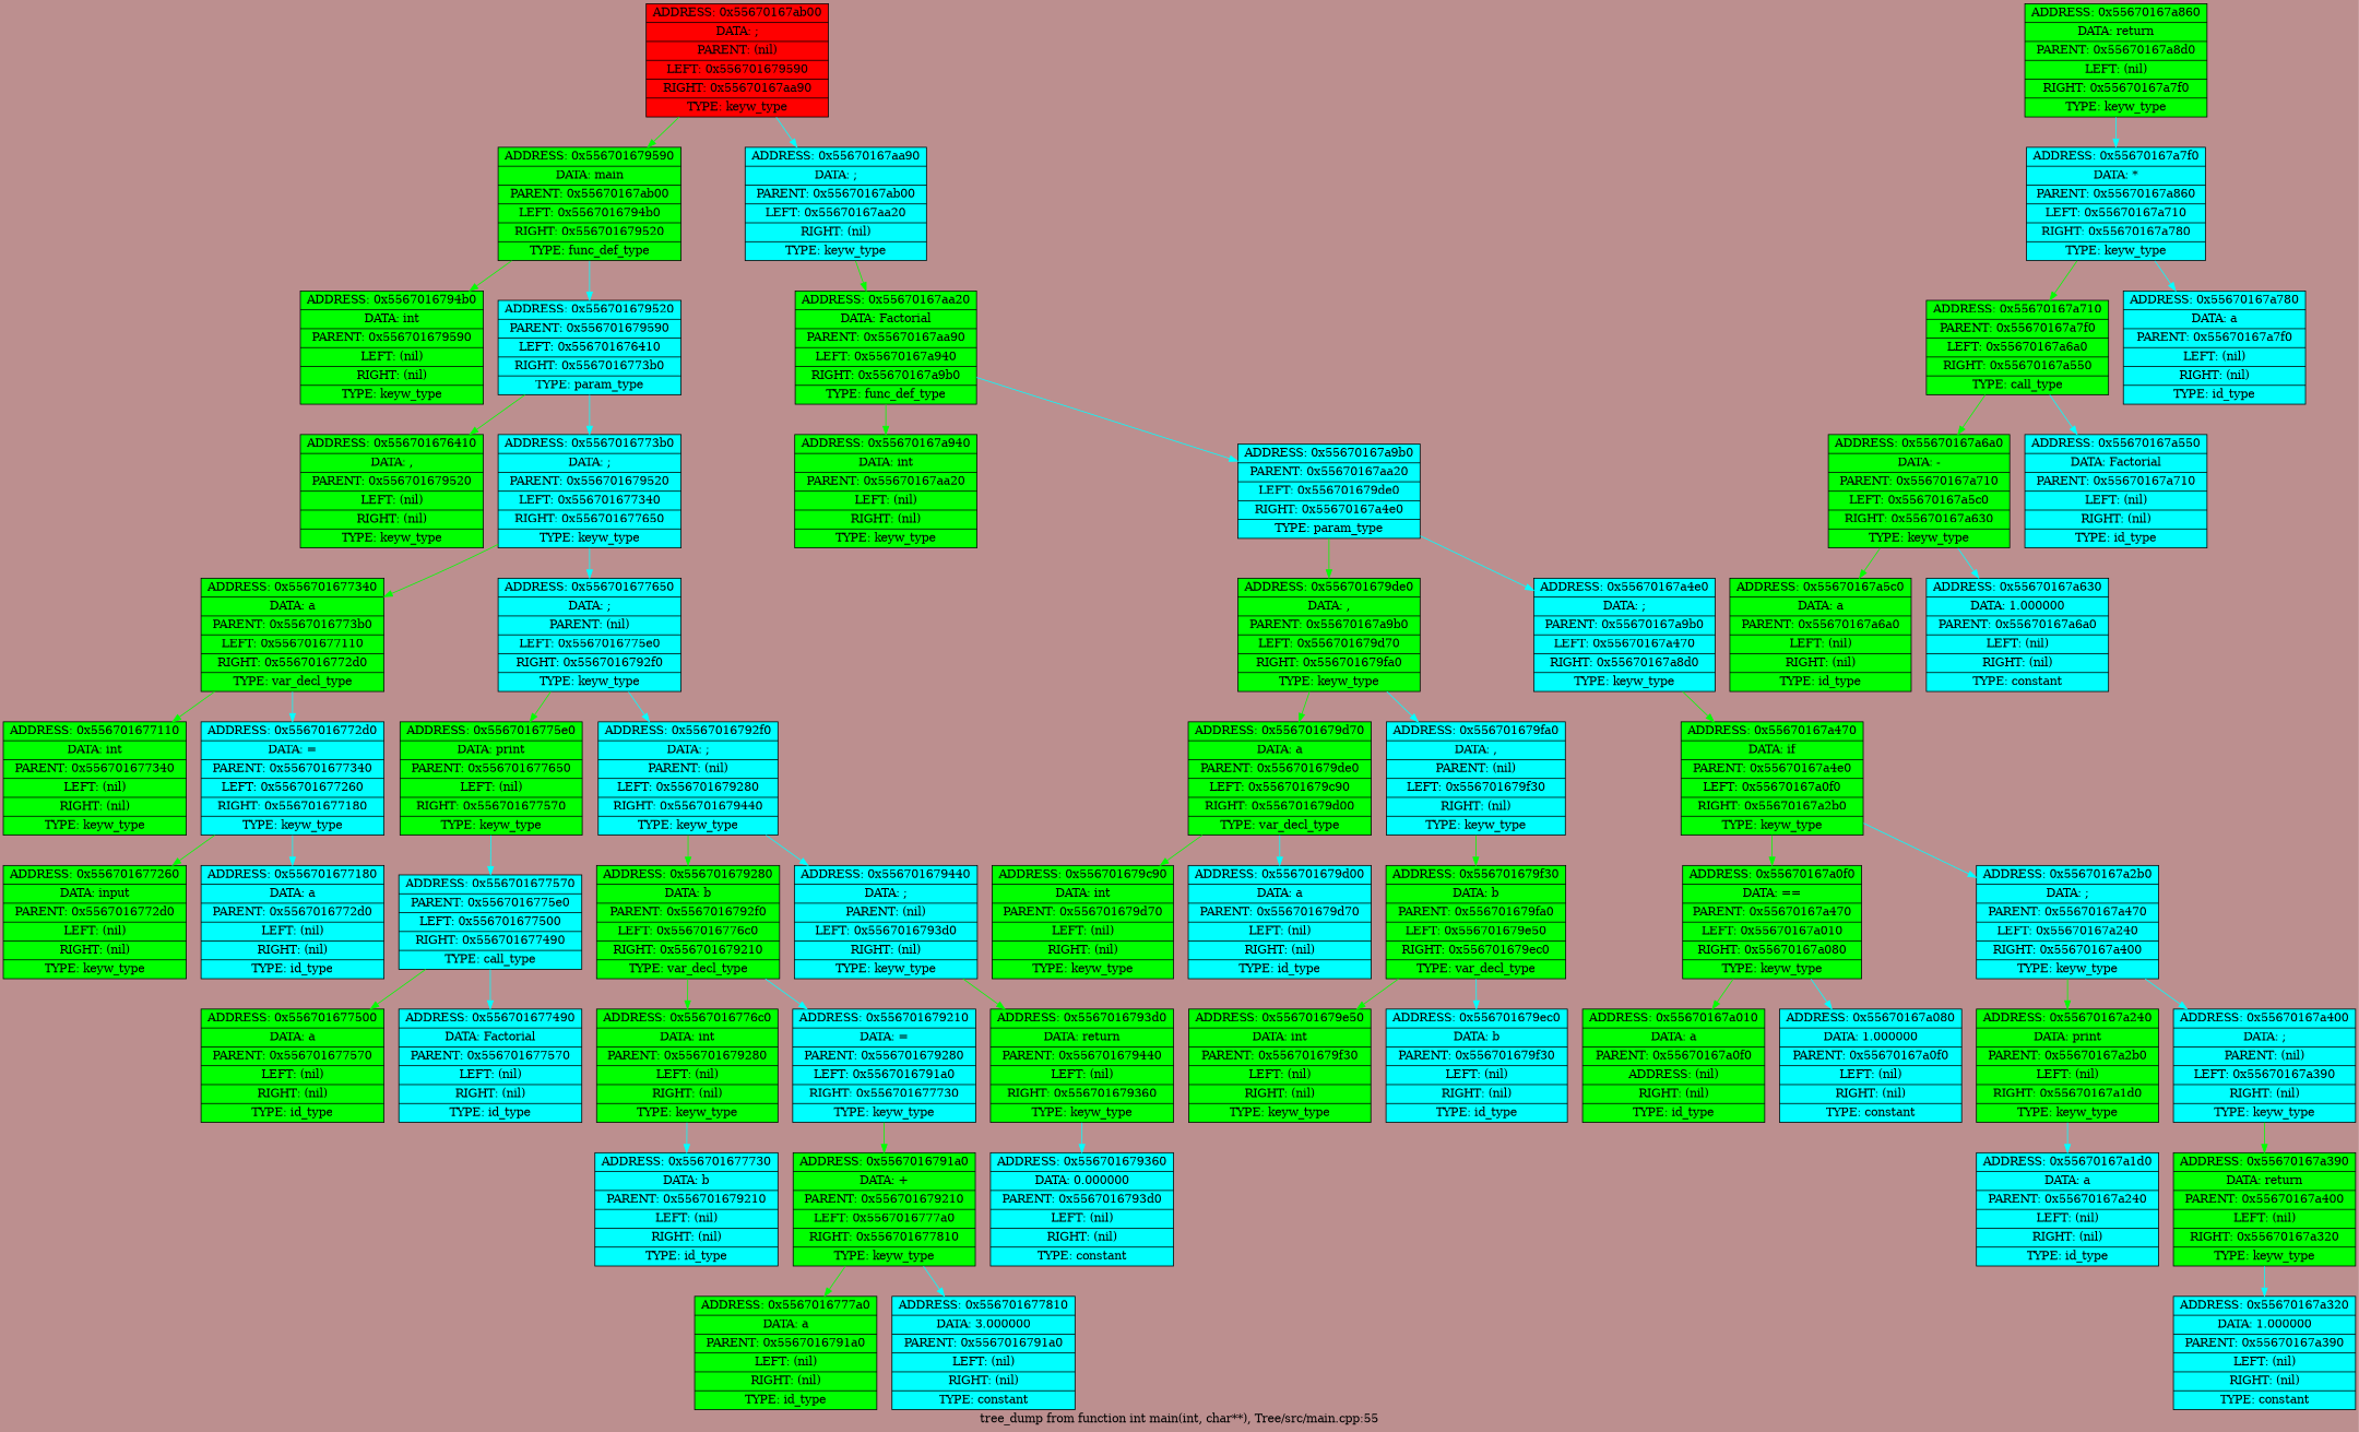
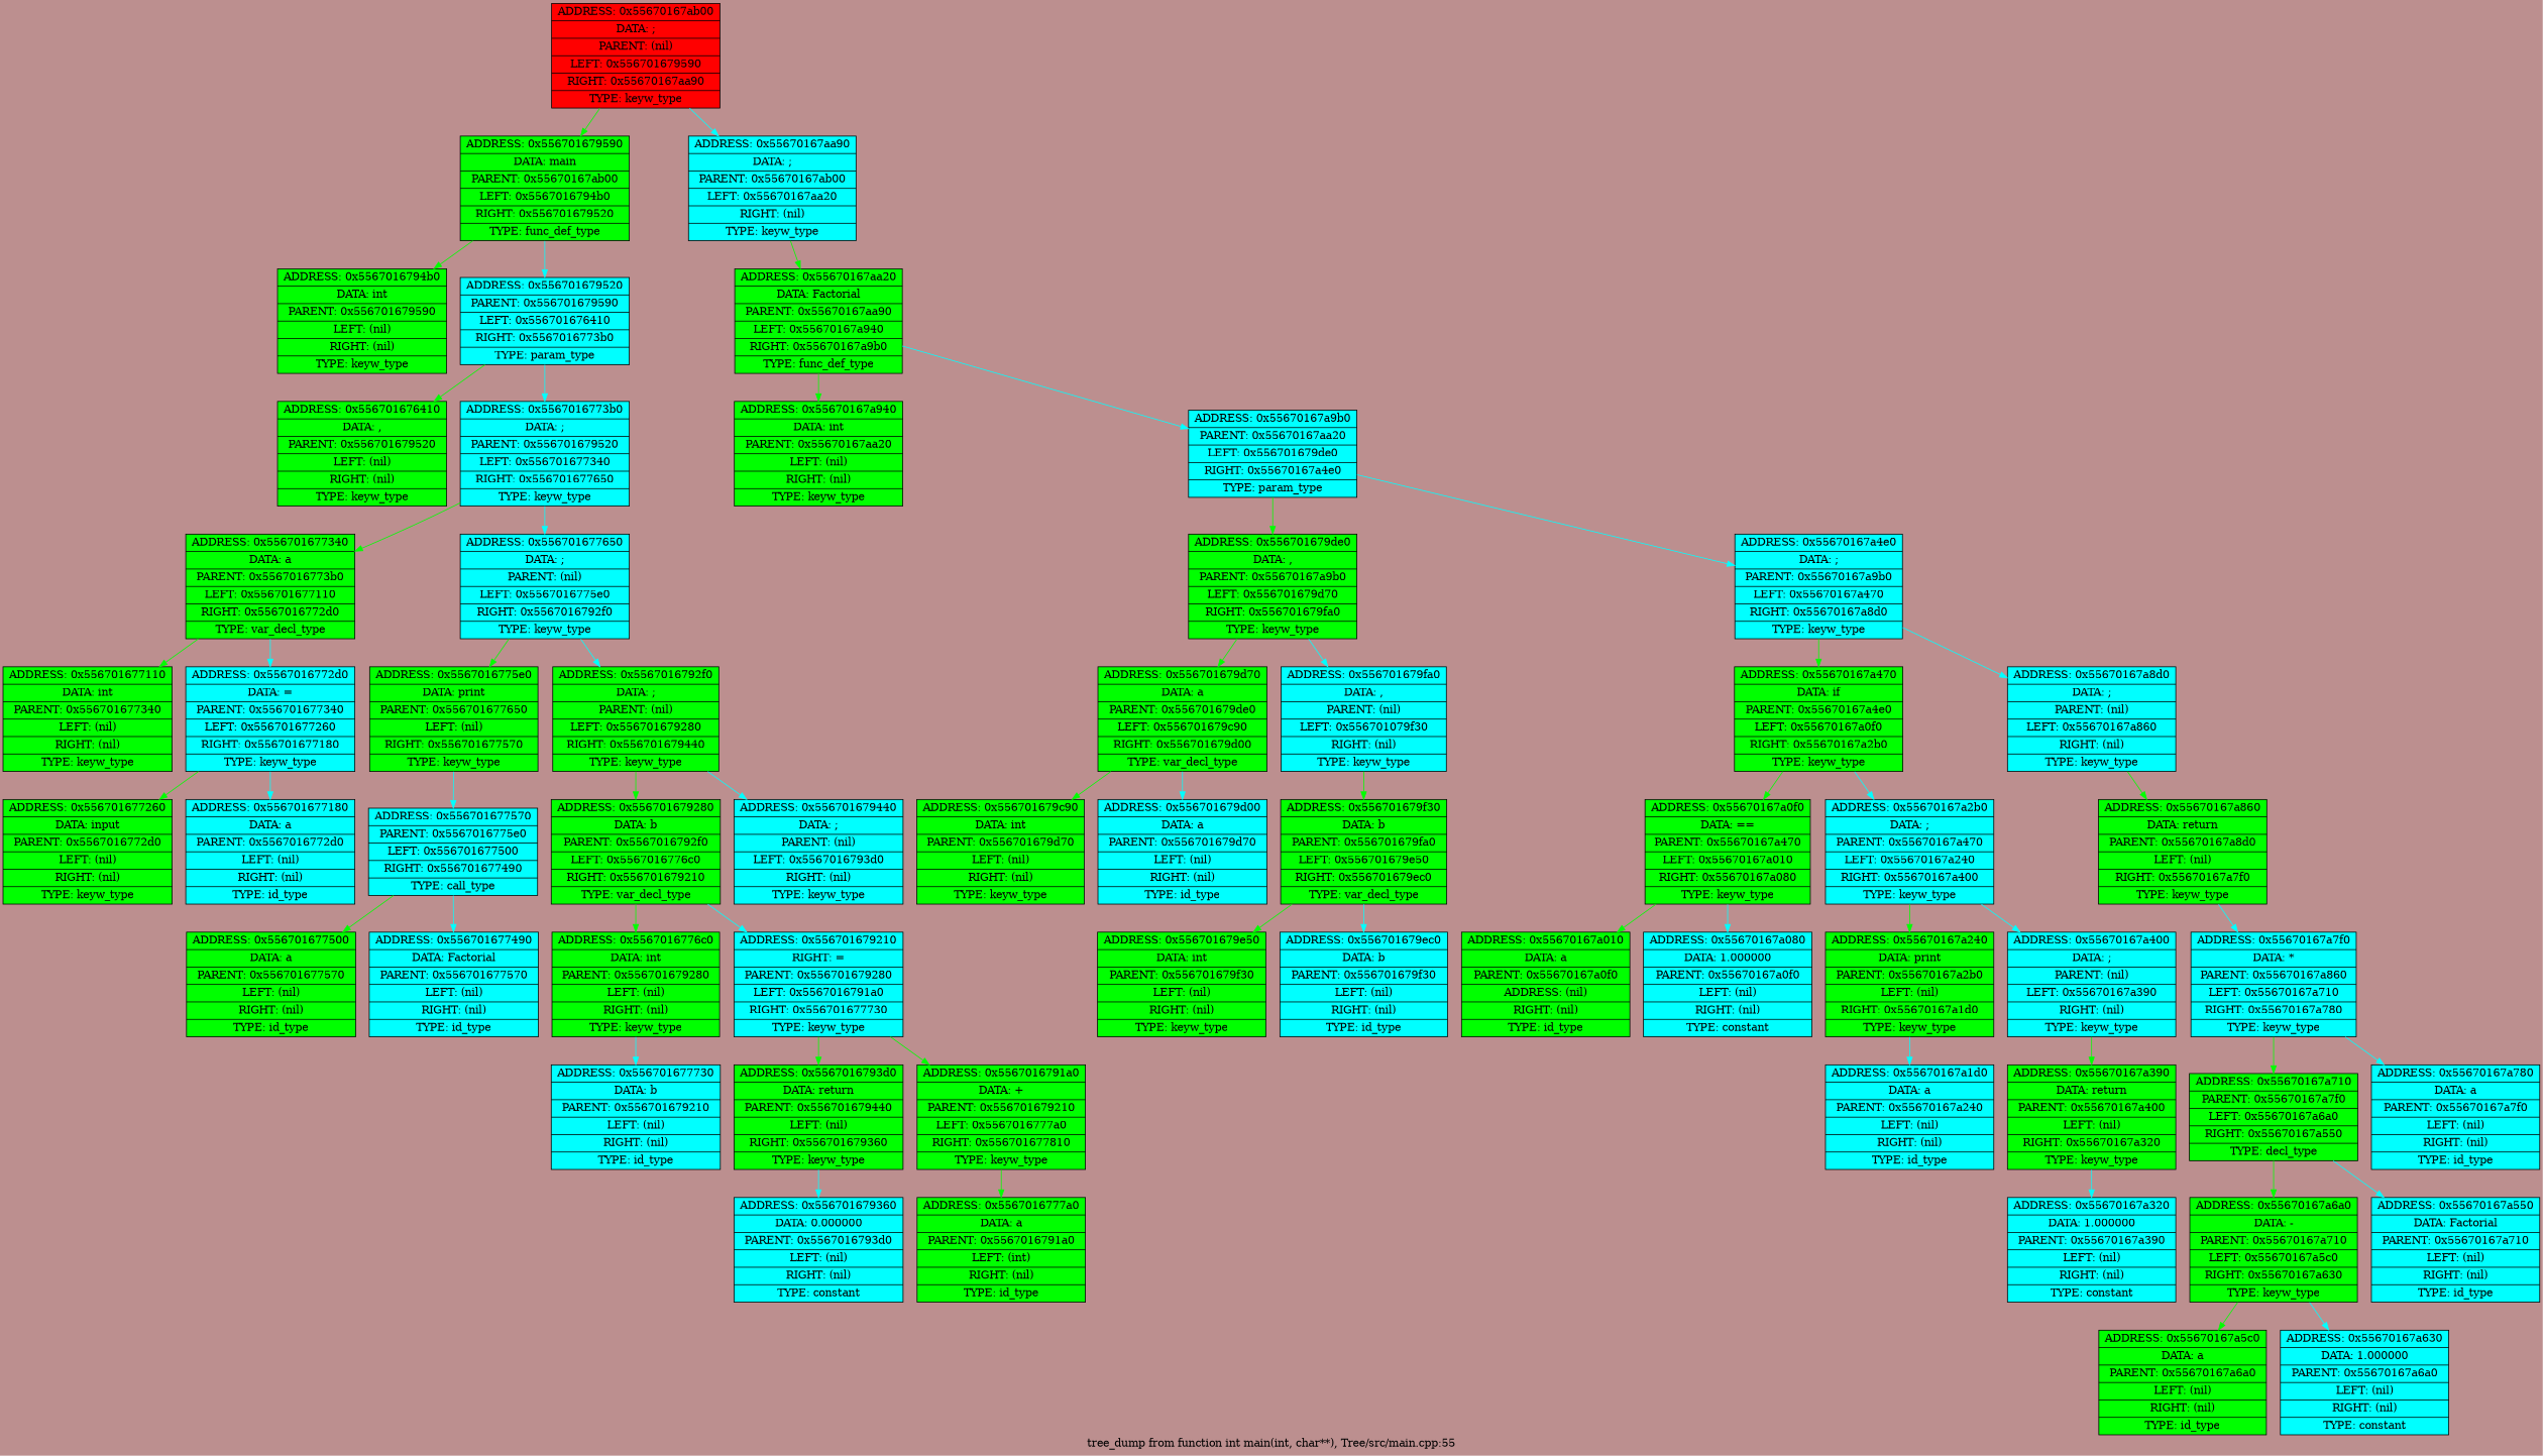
  digraph {
    bgcolor=RosyBrown
    label="tree_dump from function int main(int, char**), Tree/src/main.cpp:55"
    rankdir=HR
    node [fillcolor=lime shape=record style=filled]
    edge [color=lime]
    n1 [fillcolor=red label=" {ADDRESS: 0x55670167ab00 | DATA: ; | PARENT: (nil) | LEFT: 0x556701679590 | RIGHT: 0x55670167aa90 | TYPE: keyw_type}"]
    n2 [label=" {ADDRESS: 0x556701679590 | DATA: main | PARENT: 0x55670167ab00 | LEFT: 0x5567016794b0 | RIGHT: 0x556701679520 | TYPE: func_def_type}"]
    n3 [fillcolor=aqua label=" {ADDRESS: 0x55670167aa90 | DATA: ; | PARENT: 0x55670167ab00 | LEFT: 0x55670167aa20 | RIGHT: (nil) | TYPE: keyw_type}"]
    n4 [label=" {ADDRESS: 0x5567016794b0 | DATA: int | PARENT: 0x556701679590 | LEFT: (nil) | RIGHT: (nil) | TYPE: keyw_type}"]
    n5 [fillcolor=aqua label=" {ADDRESS: 0x556701679520 | PARENT: 0x556701679590 | LEFT: 0x556701676410 | RIGHT: 0x5567016773b0 | TYPE: param_type}"]
    n6 [label=" {ADDRESS: 0x55670167aa20 | DATA: Factorial | PARENT: 0x55670167aa90 | LEFT: 0x55670167a940 | RIGHT: 0x55670167a9b0 | TYPE: func_def_type}"]
    n7 [label=" {ADDRESS: 0x556701676410 | DATA: , | PARENT: 0x556701679520 | LEFT: (nil) | RIGHT: (nil) | TYPE: keyw_type}"]
    n8 [fillcolor=aqua label=" {ADDRESS: 0x5567016773b0 | DATA: ; | PARENT: 0x556701679520 | LEFT: 0x556701677340 | RIGHT: 0x556701677650 | TYPE: keyw_type}"]
    n9 [label=" {ADDRESS: 0x556701677340 | DATA: a | PARENT: 0x5567016773b0 | LEFT: 0x556701677110 | RIGHT: 0x5567016772d0 | TYPE: var_decl_type}"]
    n10 [fillcolor=aqua label=" {ADDRESS: 0x556701677650 | DATA: ; | PARENT: (nil) | LEFT: 0x5567016775e0 | RIGHT: 0x5567016792f0 | TYPE: keyw_type}"]
    n11 [label=" {ADDRESS: 0x556701677110 | DATA: int | PARENT: 0x556701677340 | LEFT: (nil) | RIGHT: (nil) | TYPE: keyw_type}"]
    n12 [fillcolor=aqua label=" {ADDRESS: 0x5567016772d0 | DATA: = | PARENT: 0x556701677340 | LEFT: 0x556701677260 | RIGHT: 0x556701677180 | TYPE: keyw_type}"]
    n13 [label=" {ADDRESS: 0x5567016775e0 | DATA: print | PARENT: 0x556701677650 | LEFT: (nil) | RIGHT: 0x556701677570 | TYPE: keyw_type}"]
-   n14 [fillcolor=aqua label=" {ADDRESS: 0x5567016792f0 | DATA: ; | PARENT: (nil) | LEFT: 0x556701679280 | RIGHT: 0x556701679440 | TYPE: keyw_type}"]
+   n14 [label=" {ADDRESS: 0x5567016792f0 | DATA: ; | PARENT: (nil) | LEFT: 0x556701679280 | RIGHT: 0x556701679440 | TYPE: keyw_type}"]
    n15 [label=" {ADDRESS: 0x556701677260 | DATA: input | PARENT: 0x5567016772d0 | LEFT: (nil) | RIGHT: (nil) | TYPE: keyw_type}"]
    n16 [fillcolor=aqua label=" {ADDRESS: 0x556701677180 | DATA: a | PARENT: 0x5567016772d0 | LEFT: (nil) | RIGHT: (nil) | TYPE: id_type}"]
    n17 [fillcolor=aqua label=" {ADDRESS: 0x556701677570 | PARENT: 0x5567016775e0 | LEFT: 0x556701677500 | RIGHT: 0x556701677490 | TYPE: call_type}"]
    n18 [label=" {ADDRESS: 0x556701679280 | DATA: b | PARENT: 0x5567016792f0 | LEFT: 0x5567016776c0 | RIGHT: 0x556701679210 | TYPE: var_decl_type}"]
    n19 [fillcolor=aqua label=" {ADDRESS: 0x556701679440 | DATA: ; | PARENT: (nil) | LEFT: 0x5567016793d0 | RIGHT: (nil) | TYPE: keyw_type}"]
    n20 [label=" {ADDRESS: 0x556701677500 | DATA: a | PARENT: 0x556701677570 | LEFT: (nil) | RIGHT: (nil) | TYPE: id_type}"]
    n21 [fillcolor=aqua label=" {ADDRESS: 0x556701677490 | DATA: Factorial | PARENT: 0x556701677570 | LEFT: (nil) | RIGHT: (nil) | TYPE: id_type}"]
    n22 [label=" {ADDRESS: 0x5567016776c0 | DATA: int | PARENT: 0x556701679280 | LEFT: (nil) | RIGHT: (nil) | TYPE: keyw_type}"]
-   n23 [fillcolor=aqua label=" {ADDRESS: 0x556701679210 | DATA: = | PARENT: 0x556701679280 | LEFT: 0x5567016791a0 | RIGHT: 0x556701677730 | TYPE: keyw_type}"]
+   n23 [fillcolor=aqua label=" {ADDRESS: 0x556701679210 | RIGHT: = | PARENT: 0x556701679280 | LEFT: 0x5567016791a0 | RIGHT: 0x556701677730 | TYPE: keyw_type}"]
    n24 [label=" {ADDRESS: 0x5567016793d0 | DATA: return | PARENT: 0x556701679440 | LEFT: (nil) | RIGHT: 0x556701679360 | TYPE: keyw_type}"]
    n25 [fillcolor=aqua label=" {ADDRESS: 0x556701677730 | DATA: b | PARENT: 0x556701679210 | LEFT: (nil) | RIGHT: (nil) | TYPE: id_type}"]
    n26 [label=" {ADDRESS: 0x5567016791a0 | DATA: + | PARENT: 0x556701679210 | LEFT: 0x5567016777a0 | RIGHT: 0x556701677810 | TYPE: keyw_type}"]
-   n27 [label=" {ADDRESS: 0x5567016777a0 | DATA: a | PARENT: 0x5567016791a0 | LEFT: (nil) | RIGHT: (nil) | TYPE: id_type}"]
-   n28 [fillcolor=aqua label=" {ADDRESS: 0x556701677810 | DATA: 3.000000 | PARENT: 0x5567016791a0 | LEFT: (nil) | RIGHT: (nil) | TYPE: constant}"]
+   n27 [label=" {ADDRESS: 0x5567016777a0 | DATA: a | PARENT: 0x5567016791a0 | LEFT: (int) | RIGHT: (nil) | TYPE: id_type}"]
    n29 [fillcolor=aqua label=" {ADDRESS: 0x556701679360 | DATA: 0.000000 | PARENT: 0x5567016793d0 | LEFT: (nil) | RIGHT: (nil) | TYPE: constant}"]
    n30 [label=" {ADDRESS: 0x55670167a940 | DATA: int | PARENT: 0x55670167aa20 | LEFT: (nil) | RIGHT: (nil) | TYPE: keyw_type}"]
    n31 [fillcolor=aqua label=" {ADDRESS: 0x55670167a9b0 | PARENT: 0x55670167aa20 | LEFT: 0x556701679de0 | RIGHT: 0x55670167a4e0 | TYPE: param_type}"]
    n32 [label=" {ADDRESS: 0x556701679de0 | DATA: , | PARENT: 0x55670167a9b0 | LEFT: 0x556701679d70 | RIGHT: 0x556701679fa0 | TYPE: keyw_type}"]
    n33 [fillcolor=aqua label=" {ADDRESS: 0x55670167a4e0 | DATA: ; | PARENT: 0x55670167a9b0 | LEFT: 0x55670167a470 | RIGHT: 0x55670167a8d0 | TYPE: keyw_type}"]
    n34 [label=" {ADDRESS: 0x556701679d70 | DATA: a | PARENT: 0x556701679de0 | LEFT: 0x556701679c90 | RIGHT: 0x556701679d00 | TYPE: var_decl_type}"]
-   n35 [fillcolor=aqua label=" {ADDRESS: 0x556701679fa0 | DATA: , | PARENT: (nil) | LEFT: 0x556701679f30 | RIGHT: (nil) | TYPE: keyw_type}"]
+   n35 [fillcolor=aqua label=" {ADDRESS: 0x556701679fa0 | DATA: , | PARENT: (nil) | LEFT: 0x556701079f30 | RIGHT: (nil) | TYPE: keyw_type}"]
    n36 [label=" {ADDRESS: 0x55670167a470 | DATA: if | PARENT: 0x55670167a4e0 | LEFT: 0x55670167a0f0 | RIGHT: 0x55670167a2b0 | TYPE: keyw_type}"]
+   n37 [fillcolor=aqua label=" {ADDRESS: 0x55670167a8d0 | DATA: ; | PARENT: (nil) | LEFT: 0x55670167a860 | RIGHT: (nil) | TYPE: keyw_type}"]
    n38 [label=" {ADDRESS: 0x556701679c90 | DATA: int | PARENT: 0x556701679d70 | LEFT: (nil) | RIGHT: (nil) | TYPE: keyw_type}"]
    n39 [fillcolor=aqua label=" {ADDRESS: 0x556701679d00 | DATA: a | PARENT: 0x556701679d70 | LEFT: (nil) | RIGHT: (nil) | TYPE: id_type}"]
    n40 [label=" {ADDRESS: 0x556701679f30 | DATA: b | PARENT: 0x556701679fa0 | LEFT: 0x556701679e50 | RIGHT: 0x556701679ec0 | TYPE: var_decl_type}"]
    n41 [label=" {ADDRESS: 0x556701679e50 | DATA: int | PARENT: 0x556701679f30 | LEFT: (nil) | RIGHT: (nil) | TYPE: keyw_type}"]
    n42 [fillcolor=aqua label=" {ADDRESS: 0x556701679ec0 | DATA: b | PARENT: 0x556701679f30 | LEFT: (nil) | RIGHT: (nil) | TYPE: id_type}"]
    n43 [label=" {ADDRESS: 0x55670167a0f0 | DATA: == | PARENT: 0x55670167a470 | LEFT: 0x55670167a010 | RIGHT: 0x55670167a080 | TYPE: keyw_type}"]
    n44 [fillcolor=aqua label=" {ADDRESS: 0x55670167a2b0 | DATA: ; | PARENT: 0x55670167a470 | LEFT: 0x55670167a240 | RIGHT: 0x55670167a400 | TYPE: keyw_type}"]
    n45 [label=" {ADDRESS: 0x55670167a860 | DATA: return | PARENT: 0x55670167a8d0 | LEFT: (nil) | RIGHT: 0x55670167a7f0 | TYPE: keyw_type}"]
    n46 [label=" {ADDRESS: 0x55670167a010 | DATA: a | PARENT: 0x55670167a0f0 | ADDRESS: (nil) | RIGHT: (nil) | TYPE: id_type}"]
    n47 [fillcolor=aqua label=" {ADDRESS: 0x55670167a080 | DATA: 1.000000 | PARENT: 0x55670167a0f0 | LEFT: (nil) | RIGHT: (nil) | TYPE: constant}"]
    n48 [label=" {ADDRESS: 0x55670167a240 | DATA: print | PARENT: 0x55670167a2b0 | LEFT: (nil) | RIGHT: 0x55670167a1d0 | TYPE: keyw_type}"]
    n49 [fillcolor=aqua label=" {ADDRESS: 0x55670167a400 | DATA: ; | PARENT: (nil) | LEFT: 0x55670167a390 | RIGHT: (nil) | TYPE: keyw_type}"]
    n50 [fillcolor=aqua label=" {ADDRESS: 0x55670167a1d0 | DATA: a | PARENT: 0x55670167a240 | LEFT: (nil) | RIGHT: (nil) | TYPE: id_type}"]
    n51 [label=" {ADDRESS: 0x55670167a390 | DATA: return | PARENT: 0x55670167a400 | LEFT: (nil) | RIGHT: 0x55670167a320 | TYPE: keyw_type}"]
    n52 [fillcolor=aqua label=" {ADDRESS: 0x55670167a320 | DATA: 1.000000 | PARENT: 0x55670167a390 | LEFT: (nil) | RIGHT: (nil) | TYPE: constant}"]
    n53 [fillcolor=aqua label=" {ADDRESS: 0x55670167a7f0 | DATA: * | PARENT: 0x55670167a860 | LEFT: 0x55670167a710 | RIGHT: 0x55670167a780 | TYPE: keyw_type}"]
-   n54 [label=" {ADDRESS: 0x55670167a710 | PARENT: 0x55670167a7f0 | LEFT: 0x55670167a6a0 | RIGHT: 0x55670167a550 | TYPE: call_type}"]
+   n54 [label=" {ADDRESS: 0x55670167a710 | PARENT: 0x55670167a7f0 | LEFT: 0x55670167a6a0 | RIGHT: 0x55670167a550 | TYPE: decl_type}"]
    n55 [fillcolor=aqua label=" {ADDRESS: 0x55670167a780 | DATA: a | PARENT: 0x55670167a7f0 | LEFT: (nil) | RIGHT: (nil) | TYPE: id_type}"]
    n56 [label=" {ADDRESS: 0x55670167a6a0 | DATA: - | PARENT: 0x55670167a710 | LEFT: 0x55670167a5c0 | RIGHT: 0x55670167a630 | TYPE: keyw_type}"]
    n57 [fillcolor=aqua label=" {ADDRESS: 0x55670167a550 | DATA: Factorial | PARENT: 0x55670167a710 | LEFT: (nil) | RIGHT: (nil) | TYPE: id_type}"]
    n58 [label=" {ADDRESS: 0x55670167a5c0 | DATA: a | PARENT: 0x55670167a6a0 | LEFT: (nil) | RIGHT: (nil) | TYPE: id_type}"]
    n59 [fillcolor=aqua label=" {ADDRESS: 0x55670167a630 | DATA: 1.000000 | PARENT: 0x55670167a6a0 | LEFT: (nil) | RIGHT: (nil) | TYPE: constant}"]
    n1 -> n2
    n1 -> n3 [color=aqua]
    n2 -> n4
    n2 -> n5 [color=aqua]
    n3 -> n6
    n5 -> n7
    n5 -> n8 [color=aqua]
    n6 -> n30
    n6 -> n31 [color=aqua]
    n8 -> n9
    n8 -> n10 [color=aqua]
    n9 -> n11
    n9 -> n12 [color=aqua]
    n10 -> n13
    n10 -> n14 [color=aqua]
    n12 -> n15
    n12 -> n16 [color=aqua]
    n13 -> n17 [color=aqua]
    n14 -> n18
    n14 -> n19 [color=aqua]
    n17 -> n20
    n17 -> n21 [color=aqua]
    n18 -> n22
    n18 -> n23 [color=aqua]
-   n19 -> n24
+   n23 -> n24
    n22 -> n25 [color=aqua]
    n23 -> n26
    n24 -> n29 [color=aqua]
    n26 -> n27
-   n26 -> n28 [color=aqua]
    n31 -> n32
    n31 -> n33 [color=aqua]
    n32 -> n34
    n32 -> n35 [color=aqua]
    n33 -> n36
+   n33 -> n37 [color=aqua]
    n34 -> n38
    n34 -> n39 [color=aqua]
    n35 -> n40
    n36 -> n43
    n36 -> n44 [color=aqua]
+   n37 -> n45
    n40 -> n41
    n40 -> n42 [color=aqua]
    n43 -> n46
    n43 -> n47 [color=aqua]
    n44 -> n48
    n44 -> n49 [color=aqua]
    n45 -> n53 [color=aqua]
    n48 -> n50 [color=aqua]
    n49 -> n51
    n51 -> n52 [color=aqua]
    n53 -> n54
    n53 -> n55 [color=aqua]
    n54 -> n56
    n54 -> n57 [color=aqua]
    n56 -> n58
    n56 -> n59 [color=aqua]
  }
